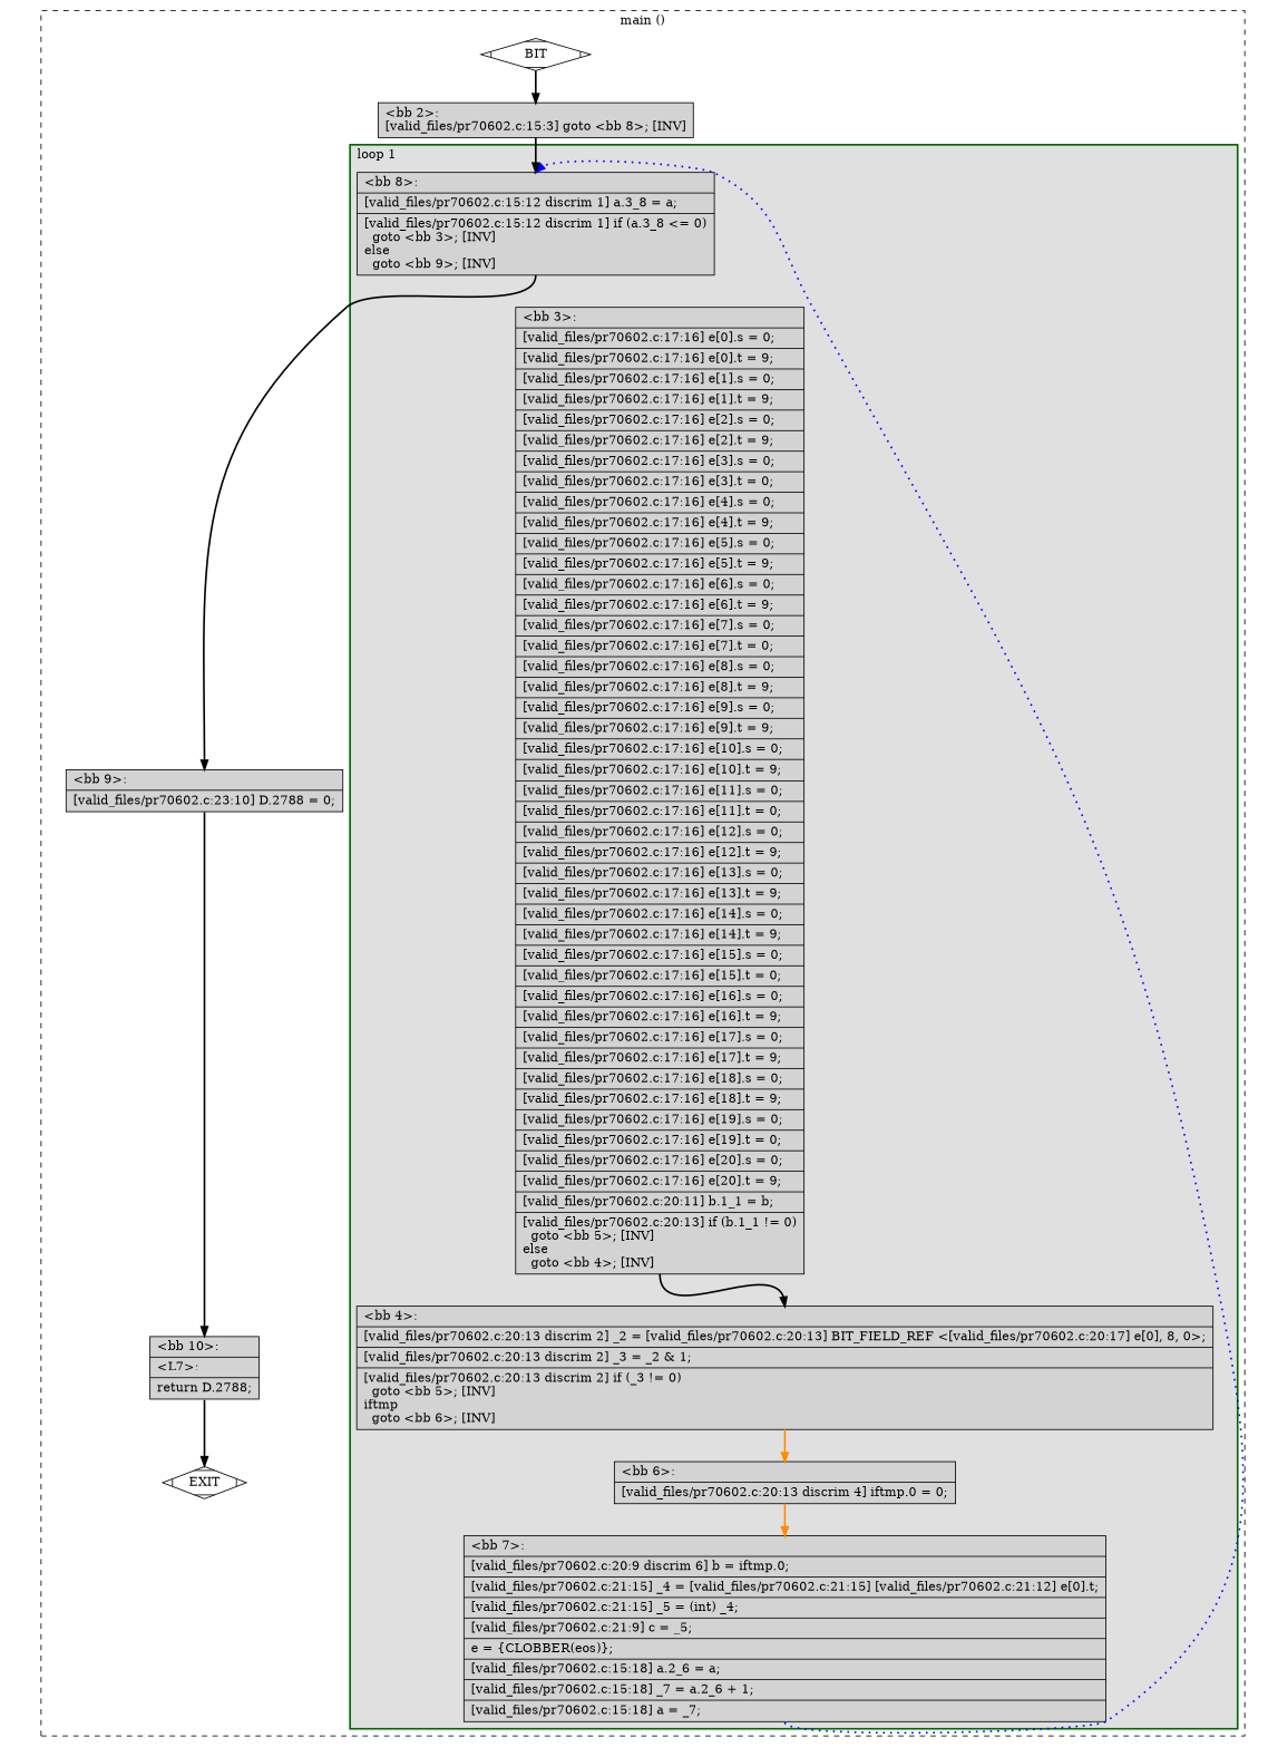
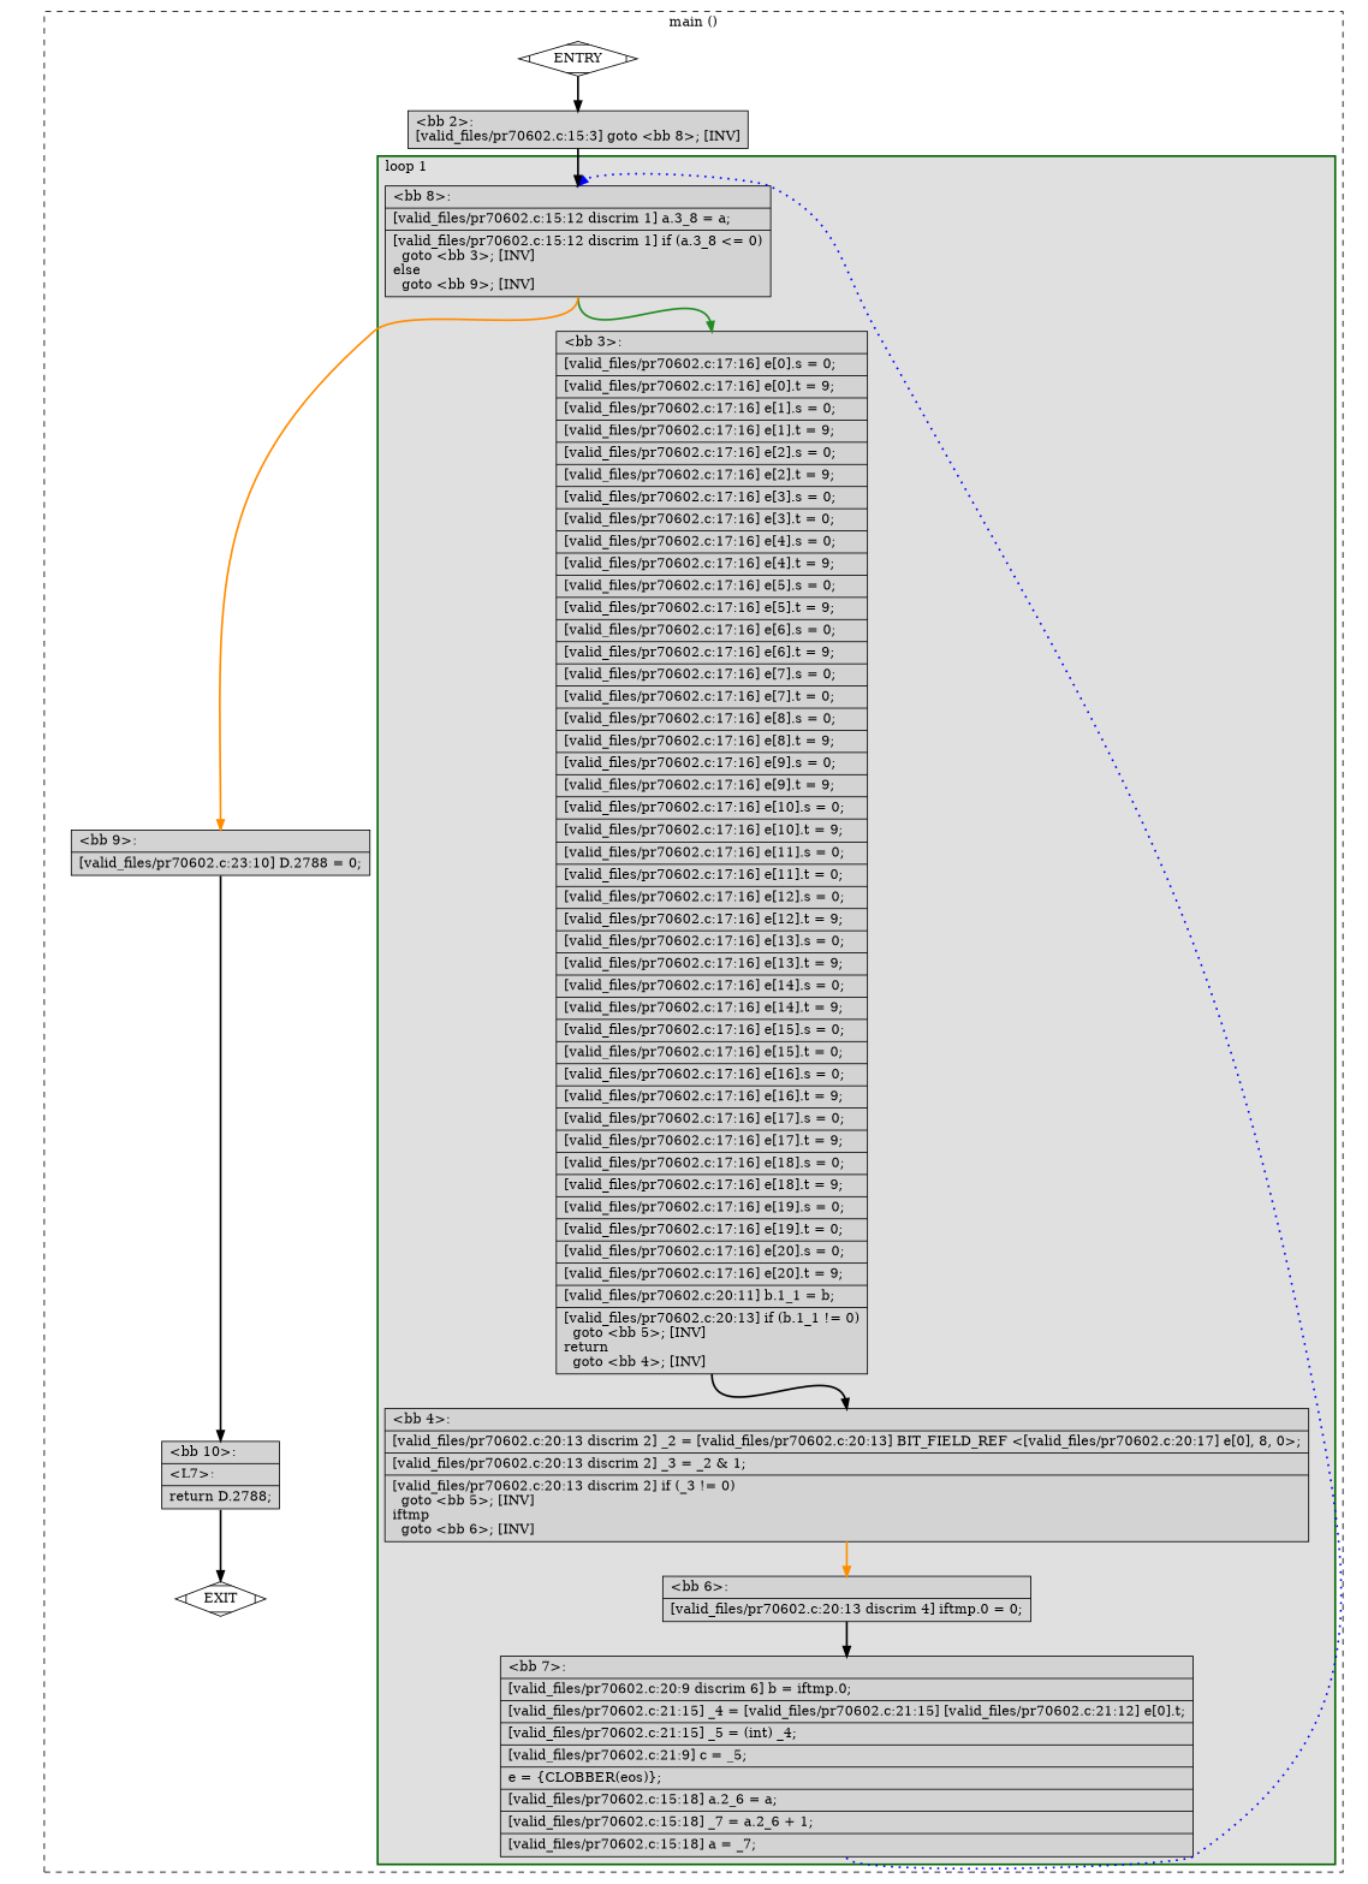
  digraph {
    node [fillcolor=lightgrey shape=record style=filled]
    edge [color=black constraint=true headport=n style="solid,bold" tailport=s weight=10]
    n1 [label="{\<bb\ 8\>:\l|[valid_files/pr70602.c:15:12\ discrim\ 1]\ a.3_8\ =\ a;\l|[valid_files/pr70602.c:15:12\ discrim\ 1]\ if\ (a.3_8\ \<=\ 0)\l\ \ goto\ \<bb\ 3\>;\ [INV]\lelse\l\ \ goto\ \<bb\ 9\>;\ [INV]\l}"]
-   n2 [label="{\<bb\ 3\>:\l|[valid_files/pr70602.c:17:16]\ e[0].s\ =\ 0;\l|[valid_files/pr70602.c:17:16]\ e[0].t\ =\ 9;\l|[valid_files/pr70602.c:17:16]\ e[1].s\ =\ 0;\l|[valid_files/pr70602.c:17:16]\ e[1].t\ =\ 9;\l|[valid_files/pr70602.c:17:16]\ e[2].s\ =\ 0;\l|[valid_files/pr70602.c:17:16]\ e[2].t\ =\ 9;\l|[valid_files/pr70602.c:17:16]\ e[3].s\ =\ 0;\l|[valid_files/pr70602.c:17:16]\ e[3].t\ =\ 0;\l|[valid_files/pr70602.c:17:16]\ e[4].s\ =\ 0;\l|[valid_files/pr70602.c:17:16]\ e[4].t\ =\ 9;\l|[valid_files/pr70602.c:17:16]\ e[5].s\ =\ 0;\l|[valid_files/pr70602.c:17:16]\ e[5].t\ =\ 9;\l|[valid_files/pr70602.c:17:16]\ e[6].s\ =\ 0;\l|[valid_files/pr70602.c:17:16]\ e[6].t\ =\ 9;\l|[valid_files/pr70602.c:17:16]\ e[7].s\ =\ 0;\l|[valid_files/pr70602.c:17:16]\ e[7].t\ =\ 0;\l|[valid_files/pr70602.c:17:16]\ e[8].s\ =\ 0;\l|[valid_files/pr70602.c:17:16]\ e[8].t\ =\ 9;\l|[valid_files/pr70602.c:17:16]\ e[9].s\ =\ 0;\l|[valid_files/pr70602.c:17:16]\ e[9].t\ =\ 9;\l|[valid_files/pr70602.c:17:16]\ e[10].s\ =\ 0;\l|[valid_files/pr70602.c:17:16]\ e[10].t\ =\ 9;\l|[valid_files/pr70602.c:17:16]\ e[11].s\ =\ 0;\l|[valid_files/pr70602.c:17:16]\ e[11].t\ =\ 0;\l|[valid_files/pr70602.c:17:16]\ e[12].s\ =\ 0;\l|[valid_files/pr70602.c:17:16]\ e[12].t\ =\ 9;\l|[valid_files/pr70602.c:17:16]\ e[13].s\ =\ 0;\l|[valid_files/pr70602.c:17:16]\ e[13].t\ =\ 9;\l|[valid_files/pr70602.c:17:16]\ e[14].s\ =\ 0;\l|[valid_files/pr70602.c:17:16]\ e[14].t\ =\ 9;\l|[valid_files/pr70602.c:17:16]\ e[15].s\ =\ 0;\l|[valid_files/pr70602.c:17:16]\ e[15].t\ =\ 0;\l|[valid_files/pr70602.c:17:16]\ e[16].s\ =\ 0;\l|[valid_files/pr70602.c:17:16]\ e[16].t\ =\ 9;\l|[valid_files/pr70602.c:17:16]\ e[17].s\ =\ 0;\l|[valid_files/pr70602.c:17:16]\ e[17].t\ =\ 9;\l|[valid_files/pr70602.c:17:16]\ e[18].s\ =\ 0;\l|[valid_files/pr70602.c:17:16]\ e[18].t\ =\ 9;\l|[valid_files/pr70602.c:17:16]\ e[19].s\ =\ 0;\l|[valid_files/pr70602.c:17:16]\ e[19].t\ =\ 0;\l|[valid_files/pr70602.c:17:16]\ e[20].s\ =\ 0;\l|[valid_files/pr70602.c:17:16]\ e[20].t\ =\ 9;\l|[valid_files/pr70602.c:20:11]\ b.1_1\ =\ b;\l|[valid_files/pr70602.c:20:13]\ if\ (b.1_1\ !=\ 0)\l\ \ goto\ \<bb\ 5\>;\ [INV]\lelse\l\ \ goto\ \<bb\ 4\>;\ [INV]\l}"]
+   n2 [label="{\<bb\ 3\>:\l|[valid_files/pr70602.c:17:16]\ e[0].s\ =\ 0;\l|[valid_files/pr70602.c:17:16]\ e[0].t\ =\ 9;\l|[valid_files/pr70602.c:17:16]\ e[1].s\ =\ 0;\l|[valid_files/pr70602.c:17:16]\ e[1].t\ =\ 9;\l|[valid_files/pr70602.c:17:16]\ e[2].s\ =\ 0;\l|[valid_files/pr70602.c:17:16]\ e[2].t\ =\ 9;\l|[valid_files/pr70602.c:17:16]\ e[3].s\ =\ 0;\l|[valid_files/pr70602.c:17:16]\ e[3].t\ =\ 0;\l|[valid_files/pr70602.c:17:16]\ e[4].s\ =\ 0;\l|[valid_files/pr70602.c:17:16]\ e[4].t\ =\ 9;\l|[valid_files/pr70602.c:17:16]\ e[5].s\ =\ 0;\l|[valid_files/pr70602.c:17:16]\ e[5].t\ =\ 9;\l|[valid_files/pr70602.c:17:16]\ e[6].s\ =\ 0;\l|[valid_files/pr70602.c:17:16]\ e[6].t\ =\ 9;\l|[valid_files/pr70602.c:17:16]\ e[7].s\ =\ 0;\l|[valid_files/pr70602.c:17:16]\ e[7].t\ =\ 0;\l|[valid_files/pr70602.c:17:16]\ e[8].s\ =\ 0;\l|[valid_files/pr70602.c:17:16]\ e[8].t\ =\ 9;\l|[valid_files/pr70602.c:17:16]\ e[9].s\ =\ 0;\l|[valid_files/pr70602.c:17:16]\ e[9].t\ =\ 9;\l|[valid_files/pr70602.c:17:16]\ e[10].s\ =\ 0;\l|[valid_files/pr70602.c:17:16]\ e[10].t\ =\ 9;\l|[valid_files/pr70602.c:17:16]\ e[11].s\ =\ 0;\l|[valid_files/pr70602.c:17:16]\ e[11].t\ =\ 0;\l|[valid_files/pr70602.c:17:16]\ e[12].s\ =\ 0;\l|[valid_files/pr70602.c:17:16]\ e[12].t\ =\ 9;\l|[valid_files/pr70602.c:17:16]\ e[13].s\ =\ 0;\l|[valid_files/pr70602.c:17:16]\ e[13].t\ =\ 9;\l|[valid_files/pr70602.c:17:16]\ e[14].s\ =\ 0;\l|[valid_files/pr70602.c:17:16]\ e[14].t\ =\ 9;\l|[valid_files/pr70602.c:17:16]\ e[15].s\ =\ 0;\l|[valid_files/pr70602.c:17:16]\ e[15].t\ =\ 0;\l|[valid_files/pr70602.c:17:16]\ e[16].s\ =\ 0;\l|[valid_files/pr70602.c:17:16]\ e[16].t\ =\ 9;\l|[valid_files/pr70602.c:17:16]\ e[17].s\ =\ 0;\l|[valid_files/pr70602.c:17:16]\ e[17].t\ =\ 9;\l|[valid_files/pr70602.c:17:16]\ e[18].s\ =\ 0;\l|[valid_files/pr70602.c:17:16]\ e[18].t\ =\ 9;\l|[valid_files/pr70602.c:17:16]\ e[19].s\ =\ 0;\l|[valid_files/pr70602.c:17:16]\ e[19].t\ =\ 0;\l|[valid_files/pr70602.c:17:16]\ e[20].s\ =\ 0;\l|[valid_files/pr70602.c:17:16]\ e[20].t\ =\ 9;\l|[valid_files/pr70602.c:20:11]\ b.1_1\ =\ b;\l|[valid_files/pr70602.c:20:13]\ if\ (b.1_1\ !=\ 0)\l\ \ goto\ \<bb\ 5\>;\ [INV]\lreturn\l\ \ goto\ \<bb\ 4\>;\ [INV]\l}"]
    n3 [label="{\<bb\ 4\>:\l|[valid_files/pr70602.c:20:13\ discrim\ 2]\ _2\ =\ [valid_files/pr70602.c:20:13]\ BIT_FIELD_REF\ \<[valid_files/pr70602.c:20:17]\ e[0],\ 8,\ 0\>;\l|[valid_files/pr70602.c:20:13\ discrim\ 2]\ _3\ =\ _2\ &\ 1;\l|[valid_files/pr70602.c:20:13\ discrim\ 2]\ if\ (_3\ !=\ 0)\l\ \ goto\ \<bb\ 5\>;\ [INV]\liftmp\l\ \ goto\ \<bb\ 6\>;\ [INV]\l}"]
    n4 [label="{\<bb\ 7\>:\l|[valid_files/pr70602.c:20:9\ discrim\ 6]\ b\ =\ iftmp.0;\l|[valid_files/pr70602.c:21:15]\ _4\ =\ [valid_files/pr70602.c:21:15]\ [valid_files/pr70602.c:21:12]\ e[0].t;\l|[valid_files/pr70602.c:21:15]\ _5\ =\ (int)\ _4;\l|[valid_files/pr70602.c:21:9]\ c\ =\ _5;\l|e\ =\ \{CLOBBER(eos)\};\l|[valid_files/pr70602.c:15:18]\ a.2_6\ =\ a;\l|[valid_files/pr70602.c:15:18]\ _7\ =\ a.2_6\ +\ 1;\l|[valid_files/pr70602.c:15:18]\ a\ =\ _7;\l}"]
    n5 [label="{\<bb\ 6\>:\l|[valid_files/pr70602.c:20:13\ discrim\ 4]\ iftmp.0\ =\ 0;\l}"]
    n6 [label="{\<bb\ 9\>:\l|[valid_files/pr70602.c:23:10]\ D.2788\ =\ 0;\l}"]
-   n7 [fillcolor=white label=BIT shape=Mdiamond]
+   n7 [fillcolor=white label=ENTRY shape=Mdiamond]
    n8 [fillcolor=white label=EXIT shape=Mdiamond]
    n9 [label="{\<bb\ 2\>:\l[valid_files/pr70602.c:15:3]\ goto\ \<bb\ 8\>;\ [INV]\l}"]
    n10 [label="{\<bb\ 10\>:\l|\<L7\>:\l|return\ D.2788;\l}"]
    subgraph cluster_1 {
      color=black
      label="main ()"
      style=dashed
      n6
      n7
      n8
      n9
      n10
      subgraph cluster_2 {
        color=darkgreen
        fillcolor=grey88
        label="loop 1"
        labeljust=l
        penwidth=2
        style=filled
        n1
        n2
        n3
        n4
        n5
      }
    }
-   n1 -> n6
+   n1 -> n2 [color=forestgreen]
+   n1 -> n6 [color=darkorange]
    n2 -> n3
    n3 -> n5 [color=darkorange]
    n4 -> n1 [color=blue constraint=false style="dotted,bold"]
-   n5 -> n4 [color=darkorange weight=100]
+   n5 -> n4 [weight=100]
    n6 -> n10 [weight=100]
    n7 -> n8 [style=invis color="" weight=""]
    n7 -> n9 [weight=100]
    n9 -> n1 [weight=100]
    n10 -> n8
  }
